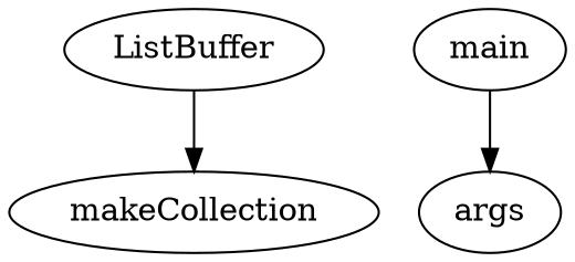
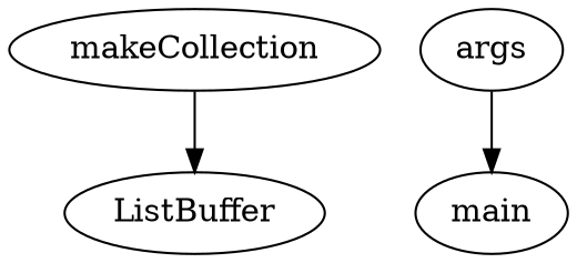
  digraph {
    fontname="DejaVu Serif"
    node [fontname="DejaVu Serif"]
    edge [fontname="DejaVu Serif"]
    makeCollection
    ListBuffer
    main
    args
-   ListBuffer -> makeCollection
-   main -> args
+   makeCollection -> ListBuffer
+   args -> main
  }
